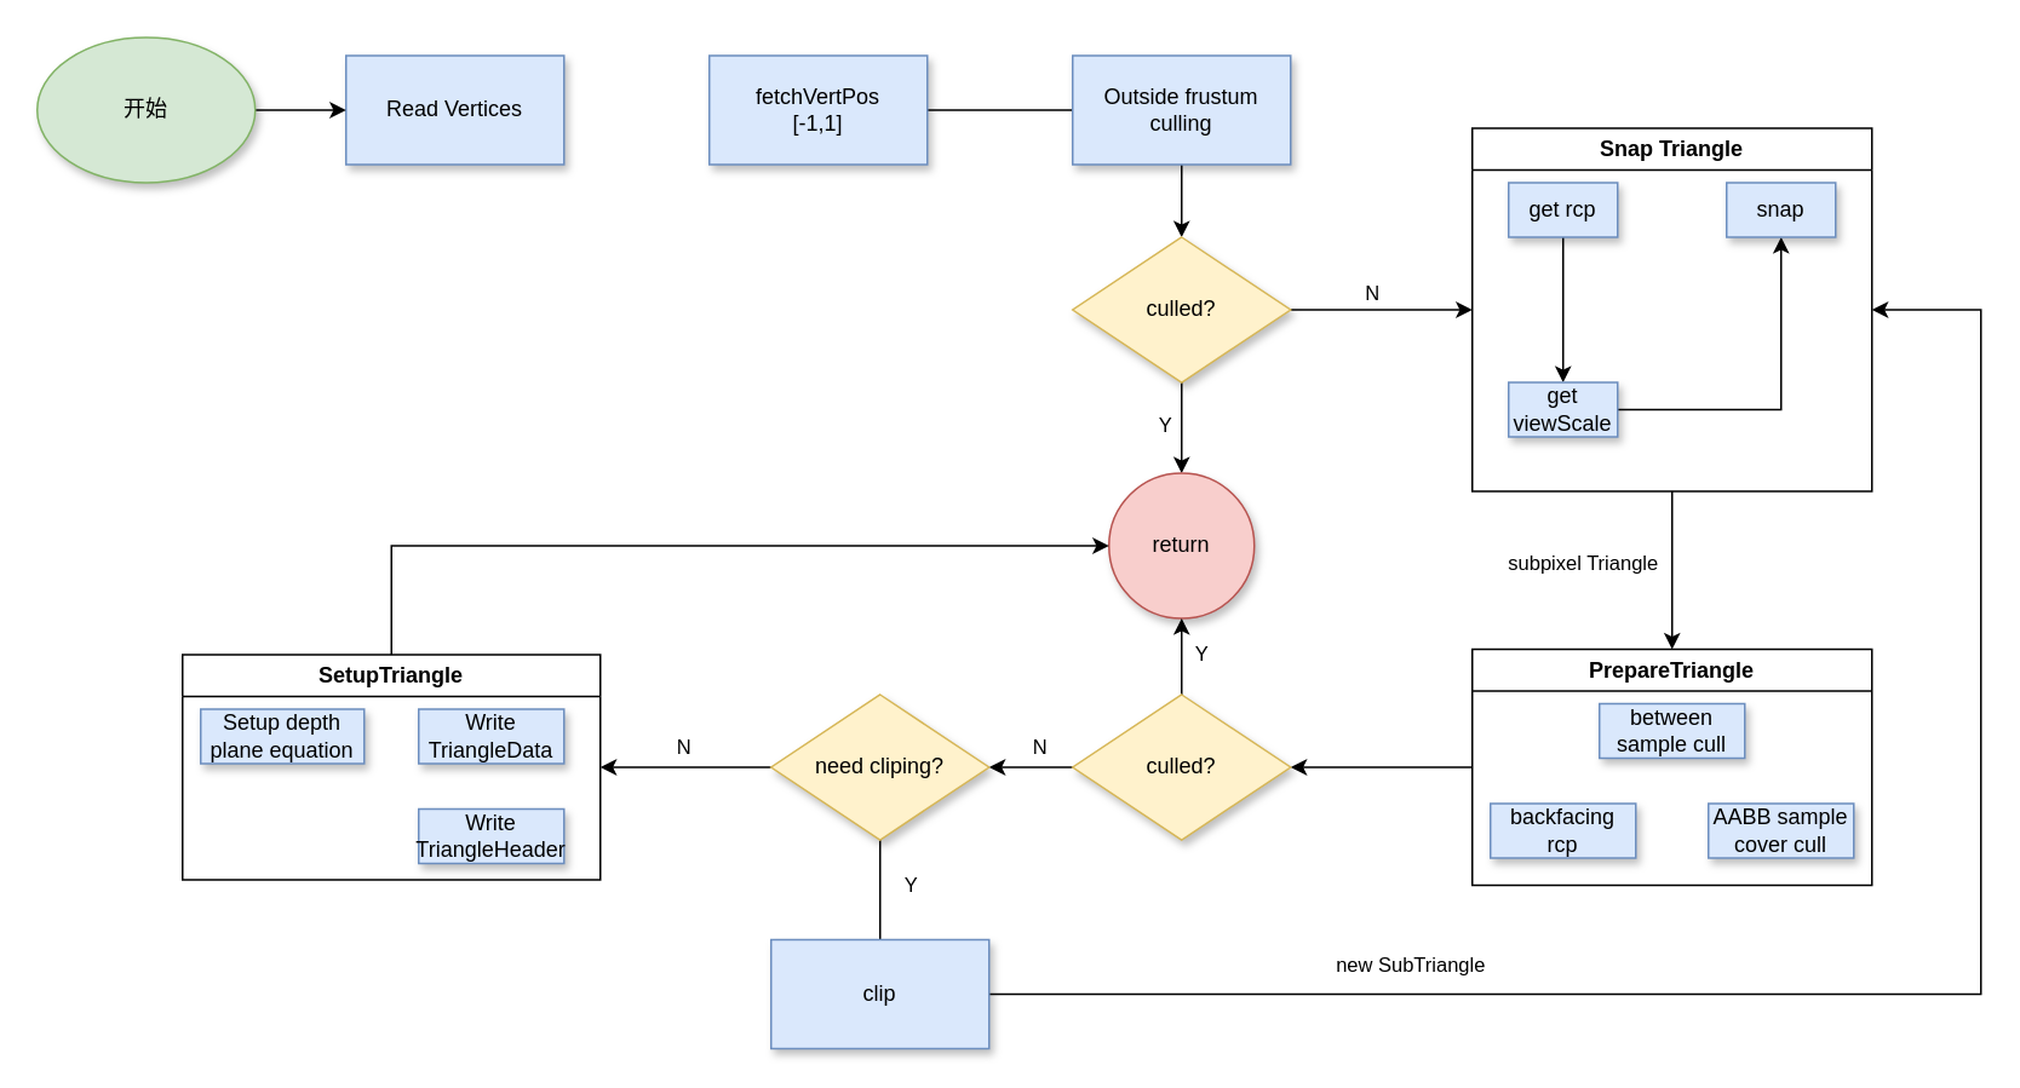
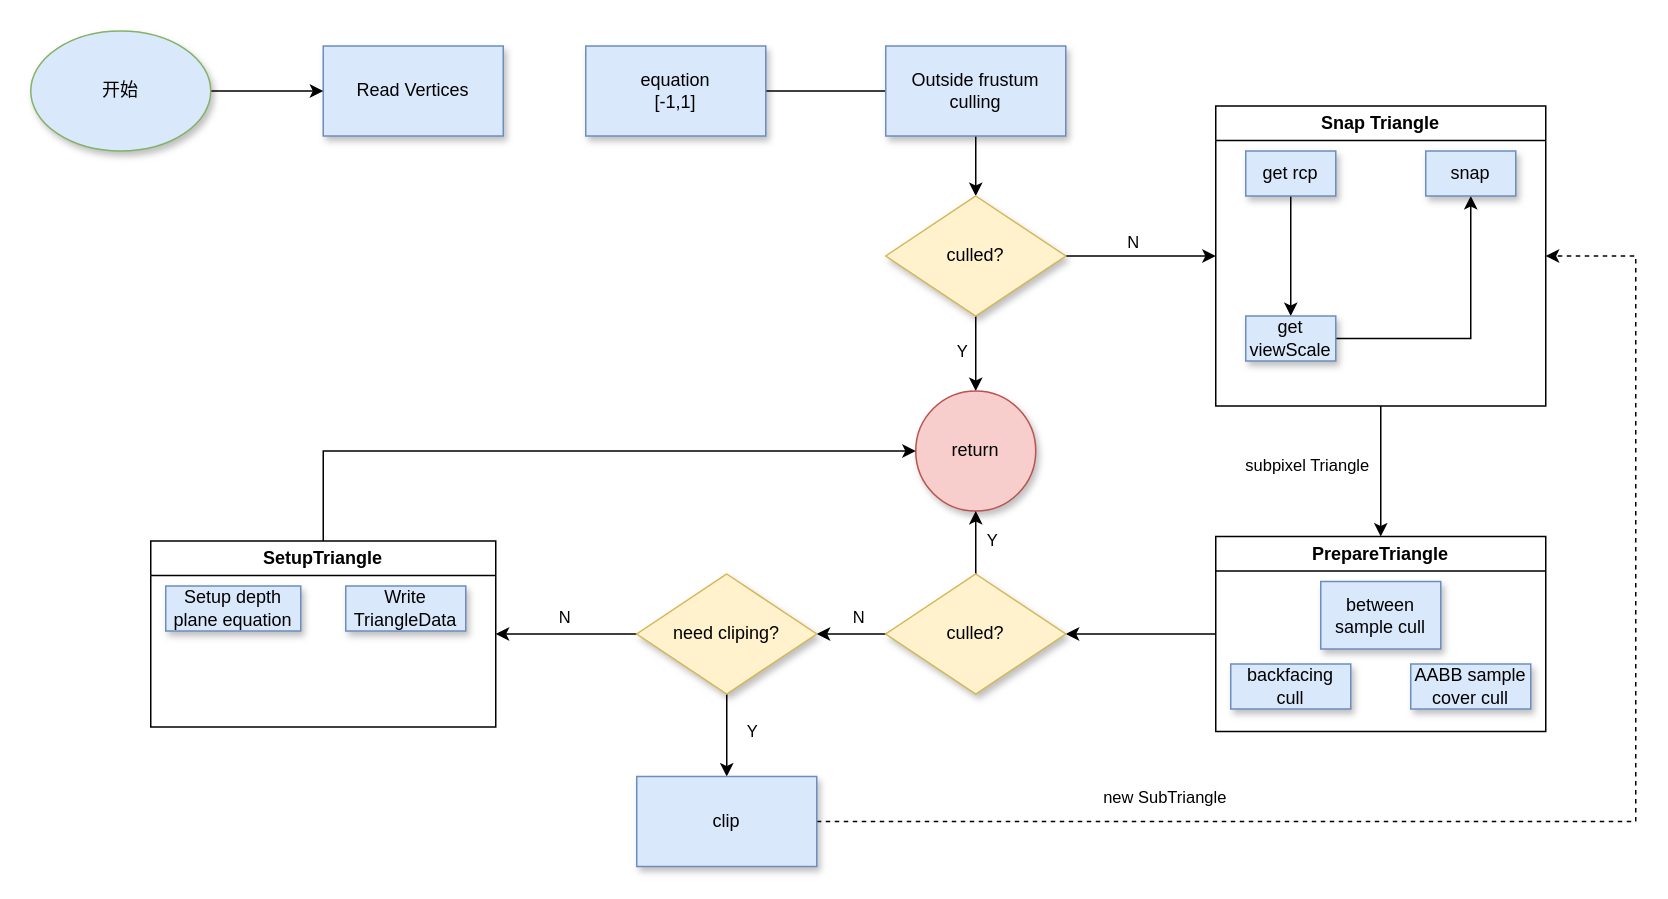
  <mxCell id="0" />
  <mxCell id="1" parent="0" />
- <mxCell id="2" value="Read Vertices" style="rounded=0;whiteSpace=wrap;html=1;fillColor=#dae8fc;strokeColor=#6c8ebf;shadow=1;" parent="1" vertex="1"><mxGeometry x="190" y="30" width="120" height="60" as="geometry" /></mxCell>
+ <mxCell id="2" value="Read Vertices" style="rounded=0;whiteSpace=wrap;html=1;fillColor=#dae8fc;strokeColor=#6c8ebf;shadow=1;" parent="1" vertex="1"><mxGeometry x="215" y="30" width="120" height="60" as="geometry" /></mxCell>
  <mxCell id="3" value="" style="edgeStyle=orthogonalEdgeStyle;rounded=0;orthogonalLoop=1;jettySize=auto;html=1;" parent="1" source="4" target="2" edge="1"><mxGeometry relative="1" as="geometry" /></mxCell>
- <mxCell id="4" value="开始" style="ellipse;whiteSpace=wrap;html=1;fillColor=#d5e8d4;strokeColor=#82b366;shadow=1;" parent="1" vertex="1"><mxGeometry x="20" y="20" width="120" height="80" as="geometry" /></mxCell>
+ <mxCell id="4" value="开始" style="ellipse;whiteSpace=wrap;html=1;fillColor=#dae8fc;strokeColor=#82b366;shadow=1;" parent="1" vertex="1"><mxGeometry x="20" y="20" width="120" height="80" as="geometry" /></mxCell>
  <mxCell id="5" value="" style="edgeStyle=orthogonalEdgeStyle;rounded=0;orthogonalLoop=1;jettySize=auto;html=1;endArrow=none;" parent="1" source="6" target="8" edge="1"><mxGeometry relative="1" as="geometry" /></mxCell>
- <mxCell id="6" value="&lt;div&gt;&lt;span style=&quot;background-color: initial;&quot;&gt;fetchVertPos&lt;/span&gt;&lt;br&gt;&lt;/div&gt;&lt;div&gt;[-1,1]&lt;/div&gt;" style="rounded=0;whiteSpace=wrap;html=1;fillColor=#dae8fc;strokeColor=#6c8ebf;shadow=1;" parent="1" vertex="1"><mxGeometry x="390" y="30" width="120" height="60" as="geometry" /></mxCell>
+ <mxCell id="6" value="&lt;div&gt;&lt;span style=&quot;background-color: initial;&quot;&gt;equation&lt;/span&gt;&lt;br&gt;&lt;/div&gt;&lt;div&gt;[-1,1]&lt;/div&gt;" style="rounded=0;whiteSpace=wrap;html=1;fillColor=#dae8fc;strokeColor=#6c8ebf;shadow=1;" parent="1" vertex="1"><mxGeometry x="390" y="30" width="120" height="60" as="geometry" /></mxCell>
  <mxCell id="7" value="" style="edgeStyle=orthogonalEdgeStyle;rounded=0;orthogonalLoop=1;jettySize=auto;html=1;" parent="1" source="8" target="13" edge="1"><mxGeometry relative="1" as="geometry" /></mxCell>
  <mxCell id="8" value="Outside frustum culling" style="rounded=0;whiteSpace=wrap;html=1;fillColor=#dae8fc;strokeColor=#6c8ebf;shadow=1;" parent="1" vertex="1"><mxGeometry x="590" y="30" width="120" height="60" as="geometry" /></mxCell>
  <mxCell id="9" value="" style="edgeStyle=orthogonalEdgeStyle;rounded=0;orthogonalLoop=1;jettySize=auto;html=1;" parent="1" source="13" target="14" edge="1"><mxGeometry relative="1" as="geometry" /></mxCell>
  <mxCell id="10" value="Y" style="edgeLabel;html=1;align=center;verticalAlign=middle;resizable=0;points=[];labelBackgroundColor=none;" parent="9" vertex="1" connectable="0"><mxGeometry x="-0.093" y="-1" relative="1" as="geometry"><mxPoint x="-9" as="offset" /></mxGeometry></mxCell>
  <mxCell id="11" value="" style="edgeStyle=orthogonalEdgeStyle;rounded=0;orthogonalLoop=1;jettySize=auto;html=1;entryX=0;entryY=0.5;entryDx=0;entryDy=0;" parent="1" source="13" target="17" edge="1"><mxGeometry relative="1" as="geometry" /></mxCell>
  <mxCell id="12" value="N" style="edgeLabel;html=1;align=center;verticalAlign=middle;resizable=0;points=[];labelBackgroundColor=none;" parent="11" vertex="1" connectable="0"><mxGeometry x="-0.114" relative="1" as="geometry"><mxPoint y="-10" as="offset" /></mxGeometry></mxCell>
  <mxCell id="13" value="culled?" style="rhombus;whiteSpace=wrap;html=1;fillColor=#fff2cc;strokeColor=#d6b656;shadow=1;" parent="1" vertex="1"><mxGeometry x="590" y="130" width="120" height="80" as="geometry" /></mxCell>
  <mxCell id="14" value="return" style="ellipse;whiteSpace=wrap;html=1;fillColor=#f8cecc;strokeColor=#b85450;shadow=1;" parent="1" vertex="1"><mxGeometry x="610" y="260" width="80" height="80" as="geometry" /></mxCell>
  <mxCell id="15" style="edgeStyle=orthogonalEdgeStyle;rounded=0;orthogonalLoop=1;jettySize=auto;html=1;exitX=0.5;exitY=1;exitDx=0;exitDy=0;entryX=0.5;entryY=0;entryDx=0;entryDy=0;" parent="1" source="17" target="24" edge="1"><mxGeometry relative="1" as="geometry" /></mxCell>
  <mxCell id="16" value="subpixel Triangle" style="edgeLabel;html=1;align=center;verticalAlign=middle;resizable=0;points=[];labelBackgroundColor=none;" parent="15" vertex="1" connectable="0"><mxGeometry x="-0.108" y="1" relative="1" as="geometry"><mxPoint x="-51" as="offset" /></mxGeometry></mxCell>
  <mxCell id="17" value="Snap Triangle" style="swimlane;whiteSpace=wrap;html=1;shadow=0;" parent="1" vertex="1"><mxGeometry x="810" y="70" width="220" height="200" as="geometry" /></mxCell>
  <mxCell id="18" value="" style="edgeStyle=orthogonalEdgeStyle;rounded=0;orthogonalLoop=1;jettySize=auto;html=1;" parent="17" source="19" target="21" edge="1"><mxGeometry relative="1" as="geometry" /></mxCell>
  <mxCell id="19" value="get rcp" style="whiteSpace=wrap;html=1;fillColor=#dae8fc;strokeColor=#6c8ebf;shadow=1;" parent="17" vertex="1"><mxGeometry x="20" y="30" width="60" height="30" as="geometry" /></mxCell>
  <mxCell id="20" value="" style="edgeStyle=orthogonalEdgeStyle;rounded=0;orthogonalLoop=1;jettySize=auto;html=1;" parent="17" source="21" target="22" edge="1"><mxGeometry relative="1" as="geometry" /></mxCell>
  <mxCell id="21" value="get viewScale" style="whiteSpace=wrap;html=1;fillColor=#dae8fc;strokeColor=#6c8ebf;shadow=1;" parent="17" vertex="1"><mxGeometry x="20" y="140" width="60" height="30" as="geometry" /></mxCell>
  <mxCell id="22" value="snap" style="whiteSpace=wrap;html=1;fillColor=#dae8fc;strokeColor=#6c8ebf;shadow=1;" parent="17" vertex="1"><mxGeometry x="140" y="30" width="60" height="30" as="geometry" /></mxCell>
  <mxCell id="23" style="edgeStyle=orthogonalEdgeStyle;rounded=0;orthogonalLoop=1;jettySize=auto;html=1;" parent="1" source="24" target="37" edge="1"><mxGeometry relative="1" as="geometry" /></mxCell>
  <mxCell id="24" value="PrepareTriangle" style="swimlane;whiteSpace=wrap;html=1;shadow=0;" parent="1" vertex="1"><mxGeometry x="810" y="357" width="220" height="130" as="geometry" /></mxCell>
- <mxCell id="25" value="backfacing&lt;div&gt;rcp&lt;/div&gt;" style="whiteSpace=wrap;html=1;fillColor=#dae8fc;strokeColor=#6c8ebf;shadow=1;" parent="24" vertex="1"><mxGeometry x="10" y="85" width="80" height="30" as="geometry" /></mxCell>
+ <mxCell id="25" value="backfacing&lt;div&gt;cull&lt;/div&gt;" style="whiteSpace=wrap;html=1;fillColor=#dae8fc;strokeColor=#6c8ebf;shadow=1;" parent="24" vertex="1"><mxGeometry x="10" y="85" width="80" height="30" as="geometry" /></mxCell>
  <mxCell id="26" value="AABB sample cover cull" style="whiteSpace=wrap;html=1;fillColor=#dae8fc;strokeColor=#6c8ebf;shadow=1;" parent="24" vertex="1"><mxGeometry x="130" y="85" width="80" height="30" as="geometry" /></mxCell>
- <mxCell id="27" value="between sample cull" style="whiteSpace=wrap;html=1;fillColor=#dae8fc;strokeColor=#6c8ebf;shadow=1;" parent="24" vertex="1"><mxGeometry x="70" y="30" width="80" height="30" as="geometry" /></mxCell>
+ <mxCell id="27" value="between sample cull" style="whiteSpace=wrap;html=1;fillColor=#dae8fc;strokeColor=#6c8ebf;shadow=1;" parent="24" vertex="1"><mxGeometry x="70" y="30" width="80" height="45" as="geometry" /></mxCell>
  <mxCell id="28" style="edgeStyle=orthogonalEdgeStyle;rounded=0;orthogonalLoop=1;jettySize=auto;html=1;exitX=0.5;exitY=0;exitDx=0;exitDy=0;entryX=0;entryY=0.5;entryDx=0;entryDy=0;" parent="1" source="29" target="14" edge="1"><mxGeometry relative="1" as="geometry" /></mxCell>
  <mxCell id="29" value="SetupTriangle" style="swimlane;whiteSpace=wrap;html=1;shadow=0;" parent="1" vertex="1"><mxGeometry x="100" y="360" width="230" height="124" as="geometry" /></mxCell>
  <mxCell id="30" value="Setup depth plane equation" style="whiteSpace=wrap;html=1;fillColor=#dae8fc;strokeColor=#6c8ebf;shadow=1;" parent="29" vertex="1"><mxGeometry x="10" y="30" width="90" height="30" as="geometry" /></mxCell>
- <mxCell id="31" value="Write TriangleHeader" style="whiteSpace=wrap;html=1;fillColor=#dae8fc;strokeColor=#6c8ebf;shadow=1;" parent="29" vertex="1"><mxGeometry x="130" y="85" width="80" height="30" as="geometry" /></mxCell>
  <mxCell id="32" value="Write TriangleData" style="whiteSpace=wrap;html=1;fillColor=#dae8fc;strokeColor=#6c8ebf;shadow=1;" parent="29" vertex="1"><mxGeometry x="130" y="30" width="80" height="30" as="geometry" /></mxCell>
  <mxCell id="33" value="" style="edgeStyle=orthogonalEdgeStyle;rounded=0;orthogonalLoop=1;jettySize=auto;html=1;entryX=0.5;entryY=1;entryDx=0;entryDy=0;" parent="1" source="37" target="14" edge="1"><mxGeometry relative="1" as="geometry"><mxPoint x="650" y="357" as="targetPoint" /></mxGeometry></mxCell>
  <mxCell id="34" value="Y" style="edgeLabel;html=1;align=center;verticalAlign=middle;resizable=0;points=[];labelBackgroundColor=none;" parent="33" vertex="1" connectable="0"><mxGeometry x="0.064" y="1" relative="1" as="geometry"><mxPoint x="11" y="-1" as="offset" /></mxGeometry></mxCell>
  <mxCell id="35" value="" style="edgeStyle=orthogonalEdgeStyle;rounded=0;orthogonalLoop=1;jettySize=auto;html=1;" parent="1" source="37" target="42" edge="1"><mxGeometry relative="1" as="geometry" /></mxCell>
  <mxCell id="36" value="N" style="edgeLabel;html=1;align=center;verticalAlign=middle;resizable=0;points=[];labelBackgroundColor=none;" parent="35" vertex="1" connectable="0"><mxGeometry x="-0.178" y="1" relative="1" as="geometry"><mxPoint y="-13" as="offset" /></mxGeometry></mxCell>
  <mxCell id="37" value="culled?" style="rhombus;whiteSpace=wrap;html=1;fillColor=#fff2cc;strokeColor=#d6b656;shadow=1;" parent="1" vertex="1"><mxGeometry x="590" y="382" width="120" height="80" as="geometry" /></mxCell>
- <mxCell id="38" value="" style="edgeStyle=orthogonalEdgeStyle;rounded=0;orthogonalLoop=1;jettySize=auto;html=1;endArrow=none;" parent="1" source="42" target="45" edge="1"><mxGeometry relative="1" as="geometry" /></mxCell>
+ <mxCell id="38" value="" style="edgeStyle=orthogonalEdgeStyle;rounded=0;orthogonalLoop=1;jettySize=auto;html=1;" parent="1" source="42" target="45" edge="1"><mxGeometry relative="1" as="geometry" /></mxCell>
  <mxCell id="39" value="Y" style="edgeLabel;html=1;align=center;verticalAlign=middle;resizable=0;points=[];labelBackgroundColor=none;" parent="38" vertex="1" connectable="0"><mxGeometry x="-0.21" y="1" relative="1" as="geometry"><mxPoint x="15" y="2" as="offset" /></mxGeometry></mxCell>
  <mxCell id="40" style="edgeStyle=orthogonalEdgeStyle;rounded=0;orthogonalLoop=1;jettySize=auto;html=1;exitX=0;exitY=0.5;exitDx=0;exitDy=0;entryX=1;entryY=0.5;entryDx=0;entryDy=0;" parent="1" source="42" target="29" edge="1"><mxGeometry relative="1" as="geometry" /></mxCell>
  <mxCell id="41" value="N" style="edgeLabel;html=1;align=center;verticalAlign=middle;resizable=0;points=[];labelBackgroundColor=none;" parent="40" vertex="1" connectable="0"><mxGeometry x="0.037" y="1" relative="1" as="geometry"><mxPoint y="-13" as="offset" /></mxGeometry></mxCell>
  <mxCell id="42" value="need cliping?" style="rhombus;whiteSpace=wrap;html=1;fillColor=#fff2cc;strokeColor=#d6b656;shadow=1;" parent="1" vertex="1"><mxGeometry x="424" y="382" width="120" height="80" as="geometry" /></mxCell>
- <mxCell id="43" style="edgeStyle=orthogonalEdgeStyle;rounded=0;orthogonalLoop=1;jettySize=auto;html=1;entryX=1;entryY=0.5;entryDx=0;entryDy=0;" parent="1" source="45" target="17" edge="1"><mxGeometry relative="1" as="geometry"><Array as="points"><mxPoint x="1090" y="547" /><mxPoint x="1090" y="170" /></Array></mxGeometry></mxCell>
+ <mxCell id="43" style="edgeStyle=orthogonalEdgeStyle;rounded=0;orthogonalLoop=1;jettySize=auto;html=1;entryX=1;entryY=0.5;entryDx=0;entryDy=0;dashed=1;" parent="1" source="45" target="17" edge="1"><mxGeometry relative="1" as="geometry"><Array as="points"><mxPoint x="1090" y="547" /><mxPoint x="1090" y="170" /></Array></mxGeometry></mxCell>
  <mxCell id="44" value="new SubTriangle" style="edgeLabel;html=1;align=center;verticalAlign=middle;resizable=0;points=[];labelBackgroundColor=none;" parent="43" vertex="1" connectable="0"><mxGeometry x="-0.531" relative="1" as="geometry"><mxPoint y="-17" as="offset" /></mxGeometry></mxCell>
  <mxCell id="45" value="clip" style="whiteSpace=wrap;html=1;fillColor=#dae8fc;strokeColor=#6c8ebf;shadow=1;" parent="1" vertex="1"><mxGeometry x="424" y="517" width="120" height="60" as="geometry" /></mxCell>
